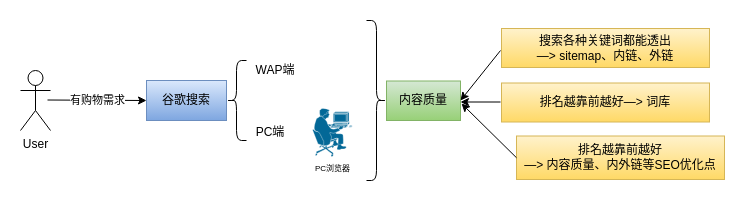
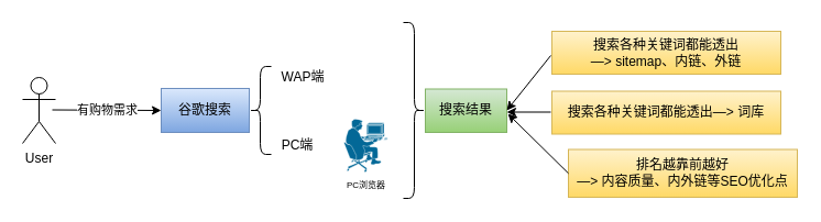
  <mxCell id="0" />
  <mxCell id="1" parent="0" />
  <mxCell id="2" value="User" style="shape=umlActor;verticalLabelPosition=bottom;verticalAlign=top;html=1;" parent="1" vertex="1"><mxGeometry x="20" y="70" width="30" height="60" as="geometry" /></mxCell>
  <mxCell id="3" value="" style="endArrow=classic;html=1;rounded=0;" parent="1" edge="1"><mxGeometry relative="1" as="geometry"><mxPoint x="47" y="99.5" as="sourcePoint" /><mxPoint x="146" y="100" as="targetPoint" /></mxGeometry></mxCell>
  <mxCell id="4" value="有购物需求" style="edgeLabel;resizable=0;html=1;align=center;verticalAlign=middle;" parent="3" connectable="0" vertex="1"><mxGeometry relative="1" as="geometry" /></mxCell>
  <mxCell id="5" value="" style="shape=curlyBracket;whiteSpace=wrap;html=1;rounded=1;labelPosition=left;verticalLabelPosition=middle;align=right;verticalAlign=middle;" parent="1" vertex="1"><mxGeometry x="226" y="60" width="20" height="80" as="geometry" /></mxCell>
  <mxCell id="6" value="WAP端" style="text;html=1;strokeColor=none;fillColor=none;align=center;verticalAlign=middle;whiteSpace=wrap;rounded=0;" parent="1" vertex="1"><mxGeometry x="245" y="55" width="60" height="30" as="geometry" /></mxCell>
  <mxCell id="7" value="PC端" style="text;html=1;strokeColor=none;fillColor=none;align=center;verticalAlign=middle;whiteSpace=wrap;rounded=0;" parent="1" vertex="1"><mxGeometry x="240" y="117" width="60" height="30" as="geometry" /></mxCell>
  <mxCell id="8" value="谷歌搜索" style="rounded=0;whiteSpace=wrap;html=1;fillColor=#dae8fc;strokeColor=#6c8ebf;gradientColor=#7ea6e0;" parent="1" vertex="1"><mxGeometry x="146" y="80" width="80" height="40" as="geometry" /></mxCell>
  <mxCell id="9" value="PC浏览器" style="shape=mxgraph.cisco.people.pc_man;sketch=0;html=1;pointerEvents=1;dashed=0;fillColor=#036897;strokeColor=#ffffff;strokeWidth=2;verticalLabelPosition=bottom;verticalAlign=top;align=center;outlineConnect=0;fontSize=8;" parent="1" vertex="1"><mxGeometry x="312" y="107.5" width="40" height="49" as="geometry" /></mxCell>
  <mxCell id="10" value="" style="shape=curlyBracket;whiteSpace=wrap;html=1;rounded=1;flipH=1;labelPosition=right;verticalLabelPosition=middle;align=left;verticalAlign=middle;" parent="1" vertex="1"><mxGeometry x="366" y="20" width="20" height="160" as="geometry" /></mxCell>
- <mxCell id="11" value="内容质量" style="rounded=0;whiteSpace=wrap;html=1;fillColor=#d5e8d4;strokeColor=#82b366;gradientColor=#97d077;" parent="1" vertex="1"><mxGeometry x="386" y="80.5" width="74" height="39.5" as="geometry" /></mxCell>
- <mxCell id="12" value="排名越靠前越好—&amp;gt; 词库" style="rounded=0;whiteSpace=wrap;html=1;fillColor=#fff2cc;strokeColor=#d6b656;gradientColor=#ffd966;" parent="1" vertex="1"><mxGeometry x="501" y="82.5" width="208" height="39" as="geometry" /></mxCell>
+ <mxCell id="11" value="搜索结果" style="rounded=0;whiteSpace=wrap;html=1;fillColor=#d5e8d4;strokeColor=#82b366;gradientColor=#97d077;" parent="1" vertex="1"><mxGeometry x="386" y="80.5" width="74" height="39.5" as="geometry" /></mxCell>
+ <mxCell id="12" value="搜索各种关键词都能透出—&amp;gt; 词库" style="rounded=0;whiteSpace=wrap;html=1;fillColor=#fff2cc;strokeColor=#d6b656;gradientColor=#ffd966;" parent="1" vertex="1"><mxGeometry x="501" y="82.5" width="208" height="39" as="geometry" /></mxCell>
  <mxCell id="13" value="排名越靠前越好&lt;br&gt;—&amp;gt; 内容质量、内外链等SEO优化点" style="rounded=0;whiteSpace=wrap;html=1;align=center;fillColor=#fff2cc;strokeColor=#d6b656;gradientColor=#ffd966;" parent="1" vertex="1"><mxGeometry x="516" y="135.5" width="208" height="43.5" as="geometry" /></mxCell>
  <mxCell id="14" value="搜索各种关键词都能透出&lt;br&gt;—&amp;gt; sitemap、内链、外链" style="rounded=0;whiteSpace=wrap;html=1;fillColor=#fff2cc;strokeColor=#d6b656;gradientColor=#ffd966;" parent="1" vertex="1"><mxGeometry x="501" y="28" width="208" height="39" as="geometry" /></mxCell>
  <mxCell id="15" value="" style="endArrow=classic;html=1;rounded=0;" parent="1" edge="1"><mxGeometry width="50" height="50" relative="1" as="geometry"><mxPoint x="500" y="50" as="sourcePoint" /><mxPoint x="460" y="100" as="targetPoint" /></mxGeometry></mxCell>
  <mxCell id="16" value="" style="endArrow=classic;html=1;rounded=0;" parent="1" edge="1"><mxGeometry width="50" height="50" relative="1" as="geometry"><mxPoint x="500" y="101.5" as="sourcePoint" /><mxPoint x="460" y="101.5" as="targetPoint" /></mxGeometry></mxCell>
  <mxCell id="17" value="" style="endArrow=classic;html=1;rounded=0;exitX=0;exitY=0.5;exitDx=0;exitDy=0;" parent="1" source="13" edge="1"><mxGeometry width="50" height="50" relative="1" as="geometry"><mxPoint x="481" y="143" as="sourcePoint" /><mxPoint x="461" y="103" as="targetPoint" /></mxGeometry></mxCell>
